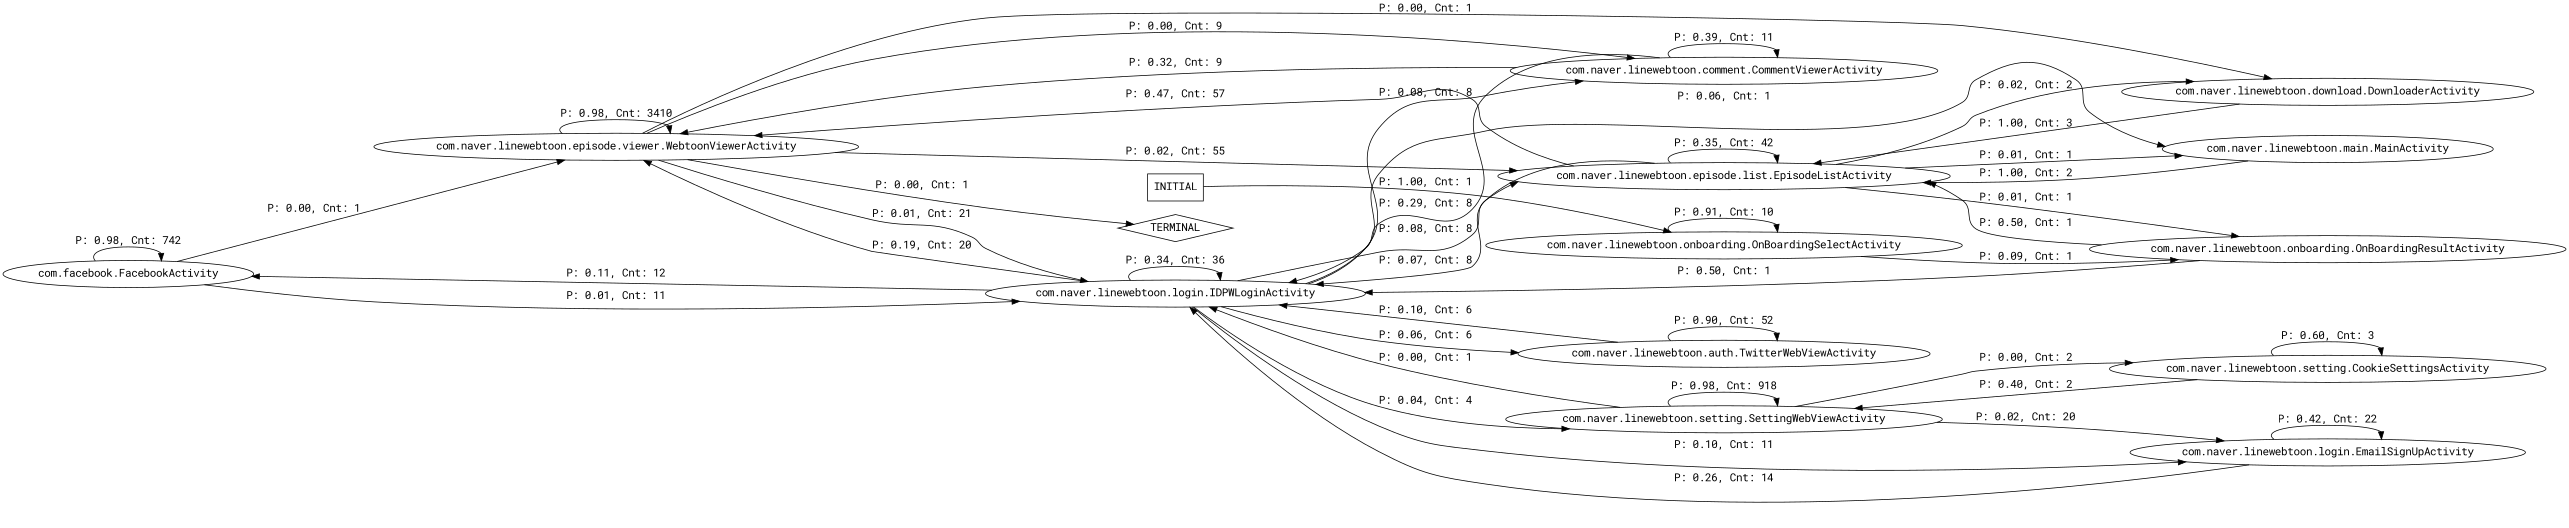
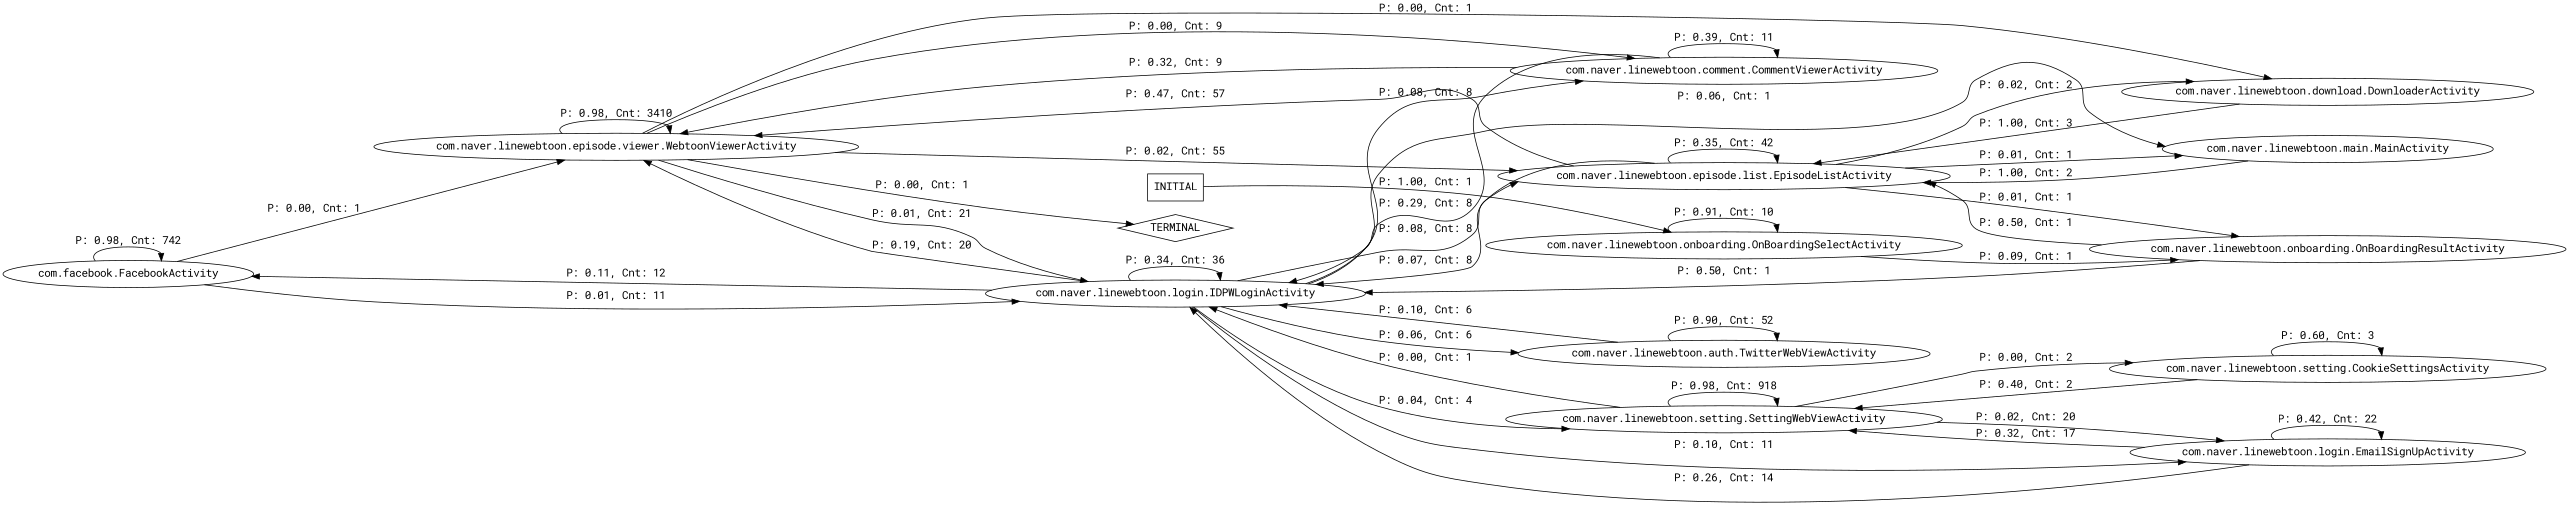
  digraph {
    fontname="Roboto Mono"
    rankdir=LR
    node [fontname="Roboto Mono"]
    edge [fontname="Roboto Mono"]
    n1 [label="com.facebook.FacebookActivity"]
    n2 [label="com.naver.linewebtoon.episode.viewer.WebtoonViewerActivity"]
    n3 [label="com.naver.linewebtoon.login.IDPWLoginActivity"]
    n4 [label="com.naver.linewebtoon.comment.CommentViewerActivity"]
    n5 [label="com.naver.linewebtoon.download.DownloaderActivity"]
    n6 [label="com.naver.linewebtoon.episode.list.EpisodeListActivity"]
    n7 [label=TERMINAL shape=diamond]
    n8 [label="com.naver.linewebtoon.auth.TwitterWebViewActivity"]
    n9 [label="com.naver.linewebtoon.main.MainActivity"]
    n10 [label="com.naver.linewebtoon.login.EmailSignUpActivity"]
    n11 [label="com.naver.linewebtoon.setting.SettingWebViewActivity"]
    n12 [label="com.naver.linewebtoon.onboarding.OnBoardingResultActivity"]
    n13 [label="com.naver.linewebtoon.setting.CookieSettingsActivity"]
    n14 [label="com.naver.linewebtoon.onboarding.OnBoardingSelectActivity"]
    n15 [label=INITIAL shape=box]
    n1 -> n1 [label="P: 0.98, Cnt: 742"]
    n1 -> n2 [label="P: 0.00, Cnt: 1"]
    n1 -> n3 [label="P: 0.01, Cnt: 11"]
    n2 -> n2 [label="P: 0.98, Cnt: 3410"]
    n2 -> n3 [label="P: 0.01, Cnt: 21"]
    n2 -> n4 [label="P: 0.00, Cnt: 9"]
    n2 -> n5 [label="P: 0.00, Cnt: 1"]
    n2 -> n6 [label="P: 0.02, Cnt: 55"]
    n2 -> n7 [label="P: 0.00, Cnt: 1"]
    n3 -> n1 [label="P: 0.11, Cnt: 12"]
    n3 -> n2 [label="P: 0.19, Cnt: 20"]
    n3 -> n3 [label="P: 0.34, Cnt: 36"]
    n3 -> n4 [label="P: 0.08, Cnt: 8"]
    n3 -> n6 [label="P: 0.08, Cnt: 8"]
    n3 -> n8 [label="P: 0.06, Cnt: 6"]
    n3 -> n9 [label="P: 0.06, Cnt: 1"]
    n3 -> n10 [label="P: 0.10, Cnt: 11"]
    n3 -> n11 [label="P: 0.04, Cnt: 4"]
    n4 -> n2 [label="P: 0.32, Cnt: 9"]
    n4 -> n3 [label="P: 0.29, Cnt: 8"]
    n4 -> n4 [label="P: 0.39, Cnt: 11"]
    n5 -> n6 [label="P: 1.00, Cnt: 3"]
    n6 -> n2 [label="P: 0.47, Cnt: 57"]
    n6 -> n3 [label="P: 0.07, Cnt: 8"]
    n6 -> n5 [label="P: 0.02, Cnt: 2"]
    n6 -> n6 [label="P: 0.35, Cnt: 42"]
    n6 -> n9 [label="P: 0.01, Cnt: 1"]
    n6 -> n12 [label="P: 0.01, Cnt: 1"]
    n8 -> n3 [label="P: 0.10, Cnt: 6"]
    n8 -> n8 [label="P: 0.90, Cnt: 52"]
    n9 -> n6 [label="P: 1.00, Cnt: 2"]
    n10 -> n3 [label="P: 0.26, Cnt: 14"]
    n10 -> n10 [label="P: 0.42, Cnt: 22"]
+   n10 -> n11 [label="P: 0.32, Cnt: 17"]
    n11 -> n3 [label="P: 0.00, Cnt: 1"]
    n11 -> n10 [label="P: 0.02, Cnt: 20"]
    n11 -> n11 [label="P: 0.98, Cnt: 918"]
    n11 -> n13 [label="P: 0.00, Cnt: 2"]
    n12 -> n3 [label="P: 0.50, Cnt: 1"]
    n12 -> n6 [label="P: 0.50, Cnt: 1"]
    n13 -> n11 [label="P: 0.40, Cnt: 2"]
    n13 -> n13 [label="P: 0.60, Cnt: 3"]
    n14 -> n12 [label="P: 0.09, Cnt: 1"]
    n14 -> n14 [label="P: 0.91, Cnt: 10"]
    n15 -> n14 [label="P: 1.00, Cnt: 1"]
  }
